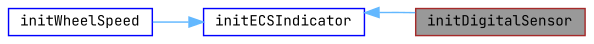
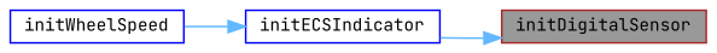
  digraph {
    fontname="JetBrains Mono"
    rankdir=RL
    node [color=blue fillcolor=white fontname="JetBrains Mono" fontsize=10 shape=box style=filled]
    edge [color=steelblue1 dir=back fontname="JetBrains Mono" fontsize=10 labelfontname=Helvetica labelfontsize=10 style=solid]
    n1 [color=brown fillcolor=grey60 fontcolor=black height=0.2 label=initDigitalSensor width=0.4]
    n2 [height=0.2 label=initECSIndicator width=0.4]
    n3 [height=0.2 label=initWheelSpeed width=0.4]
-   n2 -> n1
+   n1 -> n2
    n2 -> n3
  }
